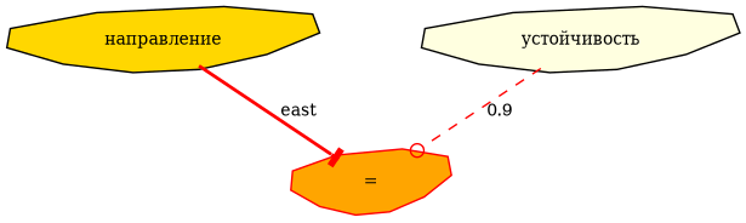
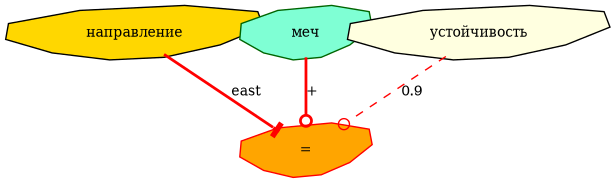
  digraph {
    clusterrank=global
    color=lightgrey
    concentrate=true
    node [color=black distortion=0.6 fontsize=10 orientation=10 shape=polygon sides=10 skew=0.3 style=filled]
    edge [arrowhead=odot color=red fontsize=10 style=bold]
    "=" [color=red fillcolor=orange]
    "направление" [fillcolor=gold]
+   "меч" [color=darkgreen fillcolor=aquamarine]
    "устойчивость" [fillcolor=lightyellow]
    subgraph cluster_1 {
      "="
      "направление"
+     "меч"
      "устойчивость"
    }
    "направление" -> "=" [arrowhead=tee label=east]
+   "меч" -> "=" [label="+"]
    "устойчивость" -> "=" [label=0.9 style=dashed]
  }
